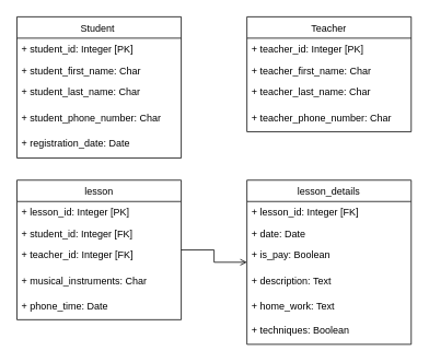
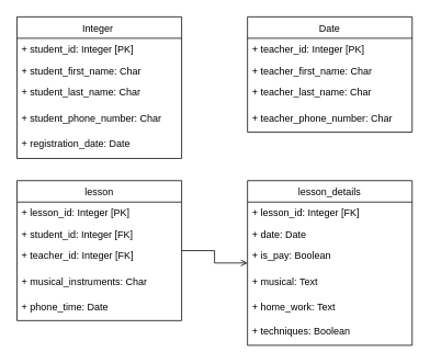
  <mxCell id="0" />
  <mxCell id="1" parent="0" />
- <mxCell id="2" value="Student " style="swimlane;fontStyle=0;childLayout=stackLayout;horizontal=1;startSize=26;fillColor=none;horizontalStack=0;resizeParent=1;resizeParentMax=0;resizeLast=0;collapsible=1;marginBottom=0;" vertex="1" parent="1"><mxGeometry x="20" y="20" width="200" height="172" as="geometry" /></mxCell>
+ <mxCell id="2" value="Integer " style="swimlane;fontStyle=0;childLayout=stackLayout;horizontal=1;startSize=26;fillColor=none;horizontalStack=0;resizeParent=1;resizeParentMax=0;resizeLast=0;collapsible=1;marginBottom=0;" vertex="1" parent="1"><mxGeometry x="20" y="20" width="200" height="172" as="geometry" /></mxCell>
  <mxCell id="3" value="+ student_id: Integer [PK]" style="text;strokeColor=none;fillColor=none;align=left;verticalAlign=top;spacingLeft=4;spacingRight=4;overflow=hidden;rotatable=0;points=[[0,0.5],[1,0.5]];portConstraint=eastwest;" vertex="1" parent="2"><mxGeometry y="26" width="200" height="26" as="geometry" /></mxCell>
  <mxCell id="4" value="+ student_first_name: Char" style="text;strokeColor=none;fillColor=none;align=left;verticalAlign=top;spacingLeft=4;spacingRight=4;overflow=hidden;rotatable=0;points=[[0,0.5],[1,0.5]];portConstraint=eastwest;" vertex="1" parent="2"><mxGeometry y="52" width="200" height="26" as="geometry" /></mxCell>
  <mxCell id="5" value="+ student_last_name: Char&#10;" style="text;strokeColor=none;fillColor=none;align=left;verticalAlign=top;spacingLeft=4;spacingRight=4;overflow=hidden;rotatable=0;points=[[0,0.5],[1,0.5]];portConstraint=eastwest;" vertex="1" parent="2"><mxGeometry y="78" width="200" height="32" as="geometry" /></mxCell>
  <mxCell id="6" value="+ student_phone_number: Char&#10;" style="text;strokeColor=none;fillColor=none;align=left;verticalAlign=top;spacingLeft=4;spacingRight=4;overflow=hidden;rotatable=0;points=[[0,0.5],[1,0.5]];portConstraint=eastwest;" vertex="1" parent="2"><mxGeometry y="110" width="200" height="30" as="geometry" /></mxCell>
  <mxCell id="7" value="+ registration_date: Date&#10;" style="text;strokeColor=none;fillColor=none;align=left;verticalAlign=top;spacingLeft=4;spacingRight=4;overflow=hidden;rotatable=0;points=[[0,0.5],[1,0.5]];portConstraint=eastwest;" vertex="1" parent="2"><mxGeometry y="140" width="200" height="32" as="geometry" /></mxCell>
- <mxCell id="8" value="Teacher" style="swimlane;fontStyle=0;childLayout=stackLayout;horizontal=1;startSize=26;fillColor=none;horizontalStack=0;resizeParent=1;resizeParentMax=0;resizeLast=0;collapsible=1;marginBottom=0;" vertex="1" parent="1"><mxGeometry x="300" y="20" width="200" height="140" as="geometry" /></mxCell>
+ <mxCell id="8" value="Date" style="swimlane;fontStyle=0;childLayout=stackLayout;horizontal=1;startSize=26;fillColor=none;horizontalStack=0;resizeParent=1;resizeParentMax=0;resizeLast=0;collapsible=1;marginBottom=0;" vertex="1" parent="1"><mxGeometry x="300" y="20" width="200" height="140" as="geometry" /></mxCell>
  <mxCell id="9" value="+ teacher_id: Integer [PK]" style="text;strokeColor=none;fillColor=none;align=left;verticalAlign=top;spacingLeft=4;spacingRight=4;overflow=hidden;rotatable=0;points=[[0,0.5],[1,0.5]];portConstraint=eastwest;" vertex="1" parent="8"><mxGeometry y="26" width="200" height="26" as="geometry" /></mxCell>
  <mxCell id="10" value="+ teacher_first_name: Char" style="text;strokeColor=none;fillColor=none;align=left;verticalAlign=top;spacingLeft=4;spacingRight=4;overflow=hidden;rotatable=0;points=[[0,0.5],[1,0.5]];portConstraint=eastwest;" vertex="1" parent="8"><mxGeometry y="52" width="200" height="26" as="geometry" /></mxCell>
  <mxCell id="11" value="+ teacher_last_name: Char&#10;" style="text;strokeColor=none;fillColor=none;align=left;verticalAlign=top;spacingLeft=4;spacingRight=4;overflow=hidden;rotatable=0;points=[[0,0.5],[1,0.5]];portConstraint=eastwest;" vertex="1" parent="8"><mxGeometry y="78" width="200" height="32" as="geometry" /></mxCell>
  <mxCell id="12" value="+ teacher_phone_number: Char&#10;" style="text;strokeColor=none;fillColor=none;align=left;verticalAlign=top;spacingLeft=4;spacingRight=4;overflow=hidden;rotatable=0;points=[[0,0.5],[1,0.5]];portConstraint=eastwest;" vertex="1" parent="8"><mxGeometry y="110" width="200" height="30" as="geometry" /></mxCell>
  <mxCell id="13" value="" style="edgeStyle=orthogonalEdgeStyle;rounded=0;orthogonalLoop=1;jettySize=auto;html=1;endArrow=open;" edge="1" parent="1" source="14" target="20"><mxGeometry relative="1" as="geometry" /></mxCell>
  <mxCell id="14" value="lesson" style="swimlane;fontStyle=0;childLayout=stackLayout;horizontal=1;startSize=26;fillColor=none;horizontalStack=0;resizeParent=1;resizeParentMax=0;resizeLast=0;collapsible=1;marginBottom=0;" vertex="1" parent="1"><mxGeometry x="20" y="219" width="200" height="170" as="geometry" /></mxCell>
  <mxCell id="15" value="+ lesson_id: Integer [PK]" style="text;strokeColor=none;fillColor=none;align=left;verticalAlign=top;spacingLeft=4;spacingRight=4;overflow=hidden;rotatable=0;points=[[0,0.5],[1,0.5]];portConstraint=eastwest;" vertex="1" parent="14"><mxGeometry y="26" width="200" height="26" as="geometry" /></mxCell>
  <mxCell id="16" value="+ student_id: Integer [FK]" style="text;strokeColor=none;fillColor=none;align=left;verticalAlign=top;spacingLeft=4;spacingRight=4;overflow=hidden;rotatable=0;points=[[0,0.5],[1,0.5]];portConstraint=eastwest;" vertex="1" parent="14"><mxGeometry y="52" width="200" height="26" as="geometry" /></mxCell>
  <mxCell id="17" value="+ teacher_id: Integer [FK]&#10;" style="text;strokeColor=none;fillColor=none;align=left;verticalAlign=top;spacingLeft=4;spacingRight=4;overflow=hidden;rotatable=0;points=[[0,0.5],[1,0.5]];portConstraint=eastwest;" vertex="1" parent="14"><mxGeometry y="78" width="200" height="32" as="geometry" /></mxCell>
  <mxCell id="18" value="+ musical_instruments: Char&#10;" style="text;strokeColor=none;fillColor=none;align=left;verticalAlign=top;spacingLeft=4;spacingRight=4;overflow=hidden;rotatable=0;points=[[0,0.5],[1,0.5]];portConstraint=eastwest;" vertex="1" parent="14"><mxGeometry y="110" width="200" height="30" as="geometry" /></mxCell>
  <mxCell id="19" value="+ phone_time: Date&#10;" style="text;strokeColor=none;fillColor=none;align=left;verticalAlign=top;spacingLeft=4;spacingRight=4;overflow=hidden;rotatable=0;points=[[0,0.5],[1,0.5]];portConstraint=eastwest;" vertex="1" parent="14"><mxGeometry y="140" width="200" height="30" as="geometry" /></mxCell>
  <mxCell id="20" value="lesson_details" style="swimlane;fontStyle=0;childLayout=stackLayout;horizontal=1;startSize=26;fillColor=none;horizontalStack=0;resizeParent=1;resizeParentMax=0;resizeLast=0;collapsible=1;marginBottom=0;" vertex="1" parent="1"><mxGeometry x="300" y="219" width="200" height="200" as="geometry" /></mxCell>
  <mxCell id="21" value="+ lesson_id: Integer [FK]" style="text;strokeColor=none;fillColor=none;align=left;verticalAlign=top;spacingLeft=4;spacingRight=4;overflow=hidden;rotatable=0;points=[[0,0.5],[1,0.5]];portConstraint=eastwest;" vertex="1" parent="20"><mxGeometry y="26" width="200" height="26" as="geometry" /></mxCell>
  <mxCell id="22" value="+ date: Date" style="text;strokeColor=none;fillColor=none;align=left;verticalAlign=top;spacingLeft=4;spacingRight=4;overflow=hidden;rotatable=0;points=[[0,0.5],[1,0.5]];portConstraint=eastwest;" vertex="1" parent="20"><mxGeometry y="52" width="200" height="26" as="geometry" /></mxCell>
  <mxCell id="23" value="+ is_pay: Boolean&#10;" style="text;strokeColor=none;fillColor=none;align=left;verticalAlign=top;spacingLeft=4;spacingRight=4;overflow=hidden;rotatable=0;points=[[0,0.5],[1,0.5]];portConstraint=eastwest;" vertex="1" parent="20"><mxGeometry y="78" width="200" height="32" as="geometry" /></mxCell>
- <mxCell id="24" value="+ description: Text&#10;" style="text;strokeColor=none;fillColor=none;align=left;verticalAlign=top;spacingLeft=4;spacingRight=4;overflow=hidden;rotatable=0;points=[[0,0.5],[1,0.5]];portConstraint=eastwest;" vertex="1" parent="20"><mxGeometry y="110" width="200" height="30" as="geometry" /></mxCell>
+ <mxCell id="24" value="+ musical: Text&#10;" style="text;strokeColor=none;fillColor=none;align=left;verticalAlign=top;spacingLeft=4;spacingRight=4;overflow=hidden;rotatable=0;points=[[0,0.5],[1,0.5]];portConstraint=eastwest;" vertex="1" parent="20"><mxGeometry y="110" width="200" height="30" as="geometry" /></mxCell>
  <mxCell id="25" value="+ home_work: Text&#10;" style="text;strokeColor=none;fillColor=none;align=left;verticalAlign=top;spacingLeft=4;spacingRight=4;overflow=hidden;rotatable=0;points=[[0,0.5],[1,0.5]];portConstraint=eastwest;" vertex="1" parent="20"><mxGeometry y="140" width="200" height="30" as="geometry" /></mxCell>
  <mxCell id="26" value="+ techniques: Boolean&#10;" style="text;strokeColor=none;fillColor=none;align=left;verticalAlign=top;spacingLeft=4;spacingRight=4;overflow=hidden;rotatable=0;points=[[0,0.5],[1,0.5]];portConstraint=eastwest;" vertex="1" parent="20"><mxGeometry y="170" width="200" height="30" as="geometry" /></mxCell>
